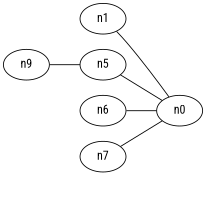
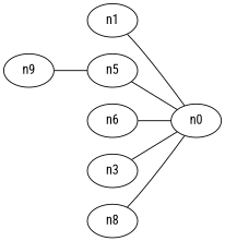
  graph {
    fontname="Roboto Condensed"
    rankdir=LR
    node [autoack=False fontname="Roboto Condensed" mod_num=0]
    edge [capacity=10000000 delay=0.01 fontname="Roboto Condensed" weight=10]
    n0 [ipdests="127.129.92.19"]
    n1 [ipdests="127.126.151.10" m1_1="modulator profile=((3000,),(1,)) start=0 generator=s1_1" s1_1="harpoon flowstart=exponential(1.000000) ipsrc=127.126.151.10 flowsize=normal(400000.000000,100.000000) lossrate=randomchoice(0.001) ipdst=127.129.92.19 dport=randomunifint(1025,65535) sport=randomchoice(22,80,443)" traffic=m1_1]
    n5 [ipdests="127.137.220.95" m5_1="modulator profile=((3000,),(1,)) start=0 generator=s5_1" s5_1="harpoon flowstart=exponential(1.000000) ipsrc=127.137.220.95 flowsize=normal(400000.000000,100.000000) lossrate=randomchoice(0.001) ipdst=127.129.92.19 dport=randomunifint(1025,65535) sport=randomchoice(22,80,443)" traffic=m5_1]
    n6 [ipdests="127.118.14.249" m6_1="modulator profile=((3000,),(1,)) start=0 generator=s6_1" s6_1="harpoon flowstart=exponential(1.000000) ipsrc=127.118.14.249 flowsize=normal(400000.000000,100.000000) lossrate=randomchoice(0.001) ipdst=127.129.92.19 dport=randomunifint(1025,65535) sport=randomchoice(22,80,443)" traffic=m6_1]
-   n7 [ipdests="127.117.158.162" m7_1="modulator profile=((3000,),(1,)) start=0 generator=s7_1" s7_1="harpoon flowstart=exponential(1.000000) ipsrc=127.117.158.162 flowsize=normal(400000.000000,100.000000) lossrate=randomchoice(0.001) ipdst=127.129.92.19 dport=randomunifint(1025,65535) sport=randomchoice(22,80,443)" traffic=m7_1]
+   n7 [ipdests="127.117.158.162" m7_1="modulator profile=((3000,),(1,)) start=0 generator=s7_1" s7_1="harpoon flowstart=exponential(1.000000) ipsrc=127.117.158.162 flowsize=normal(400000.000000,100.000000) lossrate=randomchoice(0.001) ipdst=127.129.92.19 dport=randomunifint(1025,65535) sport=randomchoice(22,80,443)" traffic=m7_1 label=n3]
+   n8 [ipdests="127.117.241.46" m8_1="modulator profile=((3000,),(1,)) start=0 generator=s8_1" s8_1="harpoon flowstart=exponential(1.000000) ipsrc=127.117.241.46 flowsize=normal(400000.000000,100.000000) lossrate=randomchoice(0.001) ipdst=127.129.92.19 dport=randomunifint(1025,65535) sport=randomchoice(22,80,443)" traffic=m8_1]
    n9 [ipdests="127.114.52.2" m9_1="modulator profile=((3000,),(1,)) start=0 generator=s9_1" s9_1="harpoon flowstart=exponential(1.000000) ipsrc=127.114.52.2 flowsize=normal(400000.000000,100.000000) lossrate=randomchoice(0.001) ipdst=127.129.92.19 dport=randomunifint(1025,65535) sport=randomchoice(22,80,443)" traffic=m9_1]
    n1 -- n0
    n5 -- n0
    n6 -- n0
    n7 -- n0
+   n8 -- n0
    n9 -- n5
  }
